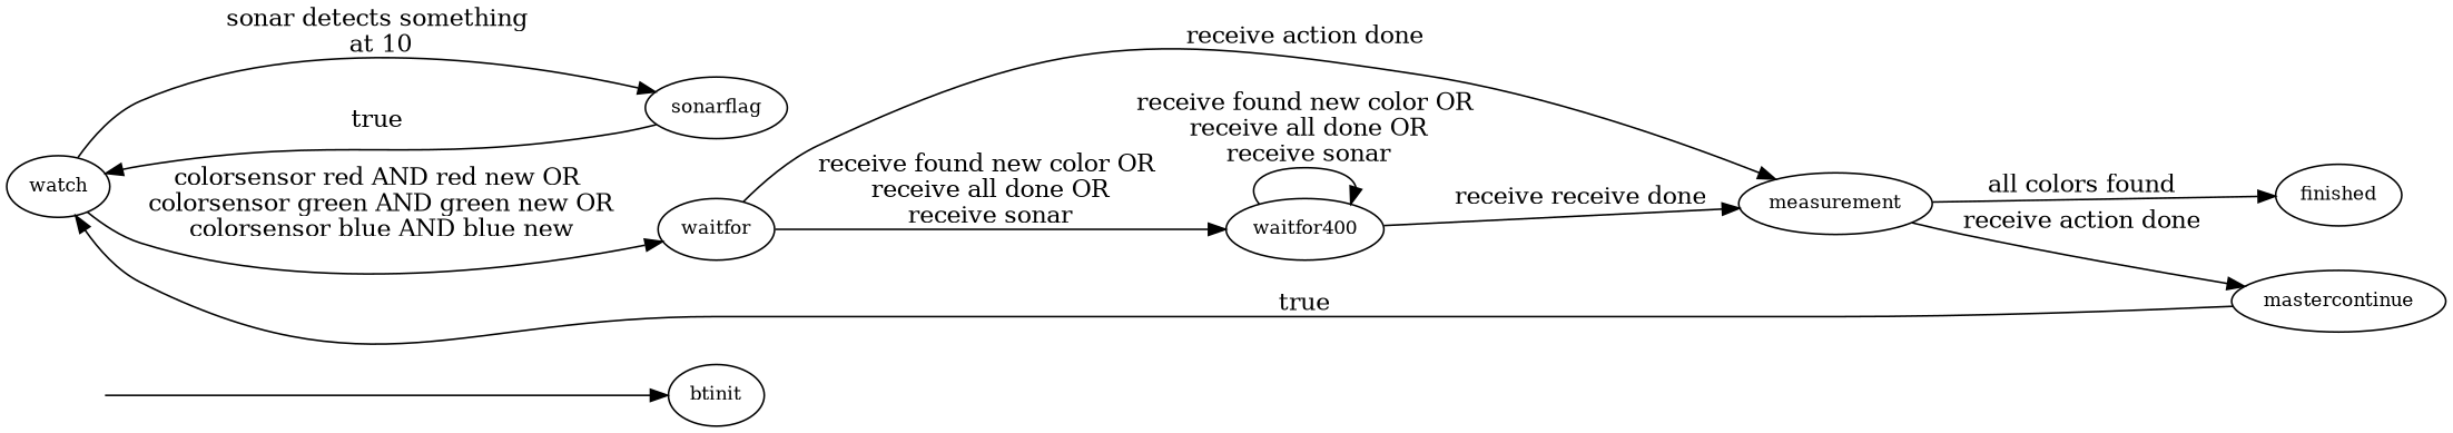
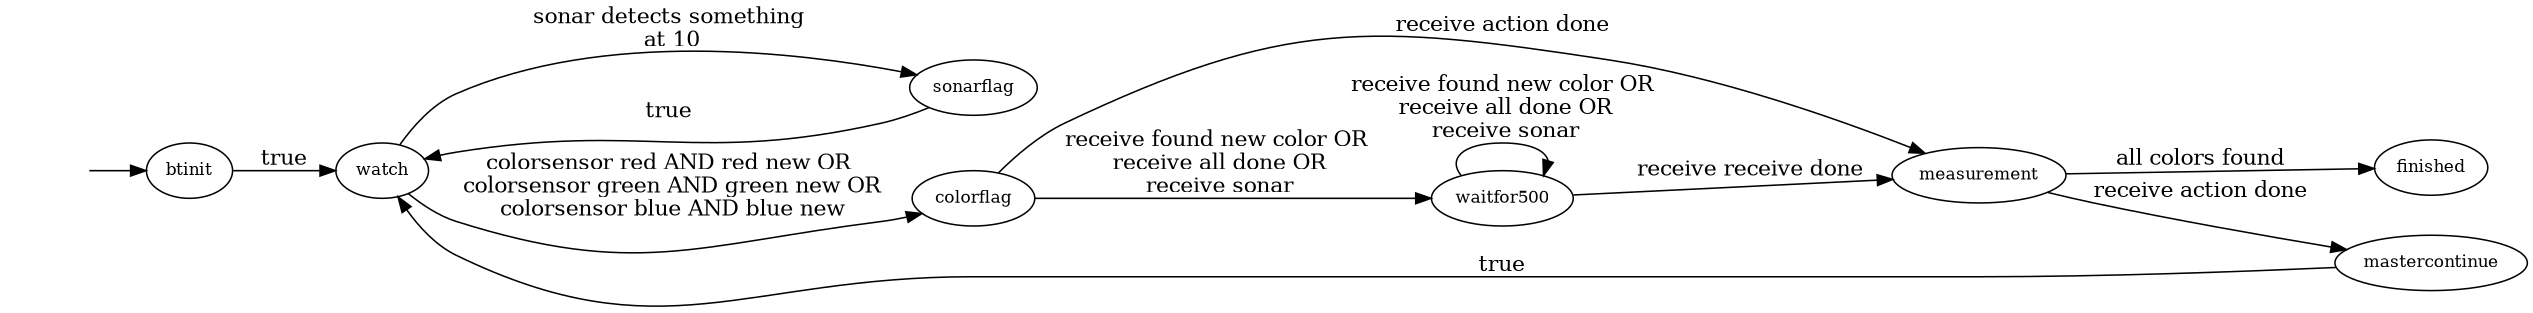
  digraph {
    rankdir=LR
    splines=true
    node [fontsize=11 nodesep=5.0]
    start [style=invisible]
    btinit
    watch
    sonarflag
-   colorflag [label=waitfor]
+   colorflag
    measurement
-   waitfor500 [label=waitfor400]
+   waitfor500
    finished
    mastercontinue
    start -> btinit
+   btinit -> watch [label=true]
    watch -> sonarflag [label="sonar detects something\n at 10"]
    watch -> colorflag [label="colorsensor red AND red new OR\n colorsensor green AND green new OR\n colorsensor blue AND blue new"]
    sonarflag -> watch [label=true]
    colorflag -> measurement [label="receive action done"]
    colorflag -> waitfor500 [label="receive found new color OR\n receive all done OR\n receive sonar"]
    measurement -> finished [label="all colors found"]
    measurement -> mastercontinue [label="receive action done"]
    waitfor500 -> measurement [label="receive receive done"]
    waitfor500 -> waitfor500 [label="receive found new color OR\n receive all done OR\n receive sonar"]
    mastercontinue -> watch [label=true]
  }
